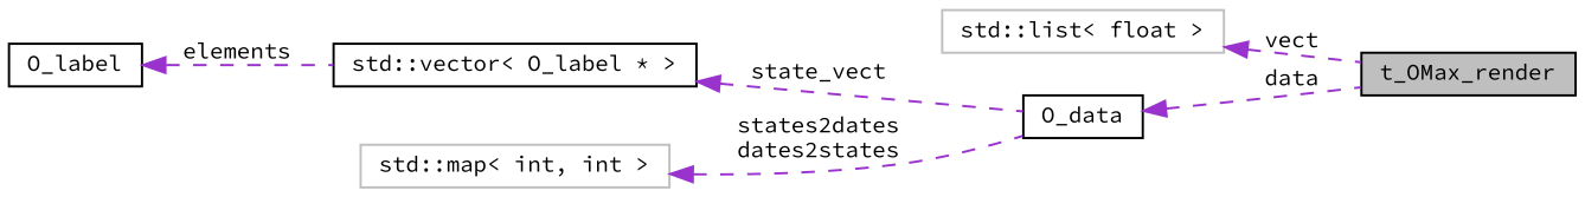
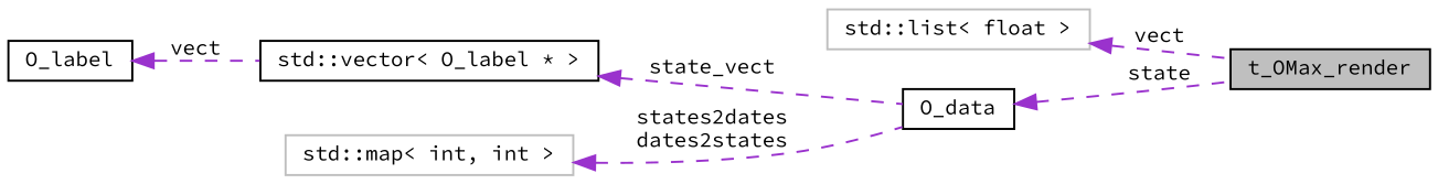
  digraph {
    fontname="Source Code Pro"
    rankdir=LR
    node [color=black fontname="Source Code Pro" fontsize=10 shape=record]
    edge [color=darkorchid3 dir=back fontname="Source Code Pro" fontsize=10 labelfontname=FreeSans labelfontsize=10 style=dashed]
    n1 [fillcolor=grey75 fontcolor=black height=0.2 label=t_OMax_render style=filled width=0.4]
    n2 [color=grey75 height=0.2 label="std::list\< float \>" width=0.4]
    n3 [height=0.2 label=O_data width=0.4]
    n4 [height=0.2 label="std::vector\< O_label * \>" width=0.4]
    n5 [height=0.2 label=O_label width=0.4]
    n6 [color=grey75 height=0.2 label="std::map\< int, int \>" width=0.4]
    n2 -> n1 [label=vect]
-   n3 -> n1 [label=data]
+   n3 -> n1 [label=state]
    n4 -> n3 [label=state_vect]
-   n5 -> n4 [label=elements]
+   n5 -> n4 [label=vect]
    n6 -> n3 [label="states2dates\ndates2states"]
  }
